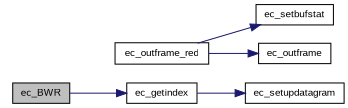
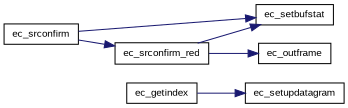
  digraph {
    fontname="Liberation Sans"
    rankdir=LR
    node [color=black fillcolor=white fontname="Liberation Sans" fontsize=10 shape=record style=filled]
    edge [color=midnightblue fontname="Liberation Sans" fontsize=10 labelfontname=Helvetica labelfontsize=10 style=solid]
-   n1 [fillcolor=grey75 fontcolor=black height=0.2 label=ec_BWR width=0.4]
    n2 [height=0.2 label=ec_getindex width=0.4]
    n3 [height=0.2 label=ec_setupdatagram width=0.4]
    n4 [height=0.2 label=ec_setbufstat width=0.4]
-   n6 [height=0.2 label=ec_outframe_red width=0.4]
+   n5 [height=0.2 label=ec_srconfirm width=0.4]
+   n6 [height=0.2 label=ec_srconfirm_red width=0.4]
    n7 [height=0.2 label=ec_outframe width=0.4]
-   n1 -> n2
    n2 -> n3
+   n5 -> n4
+   n5 -> n6
    n6 -> n4
    n6 -> n7
  }
